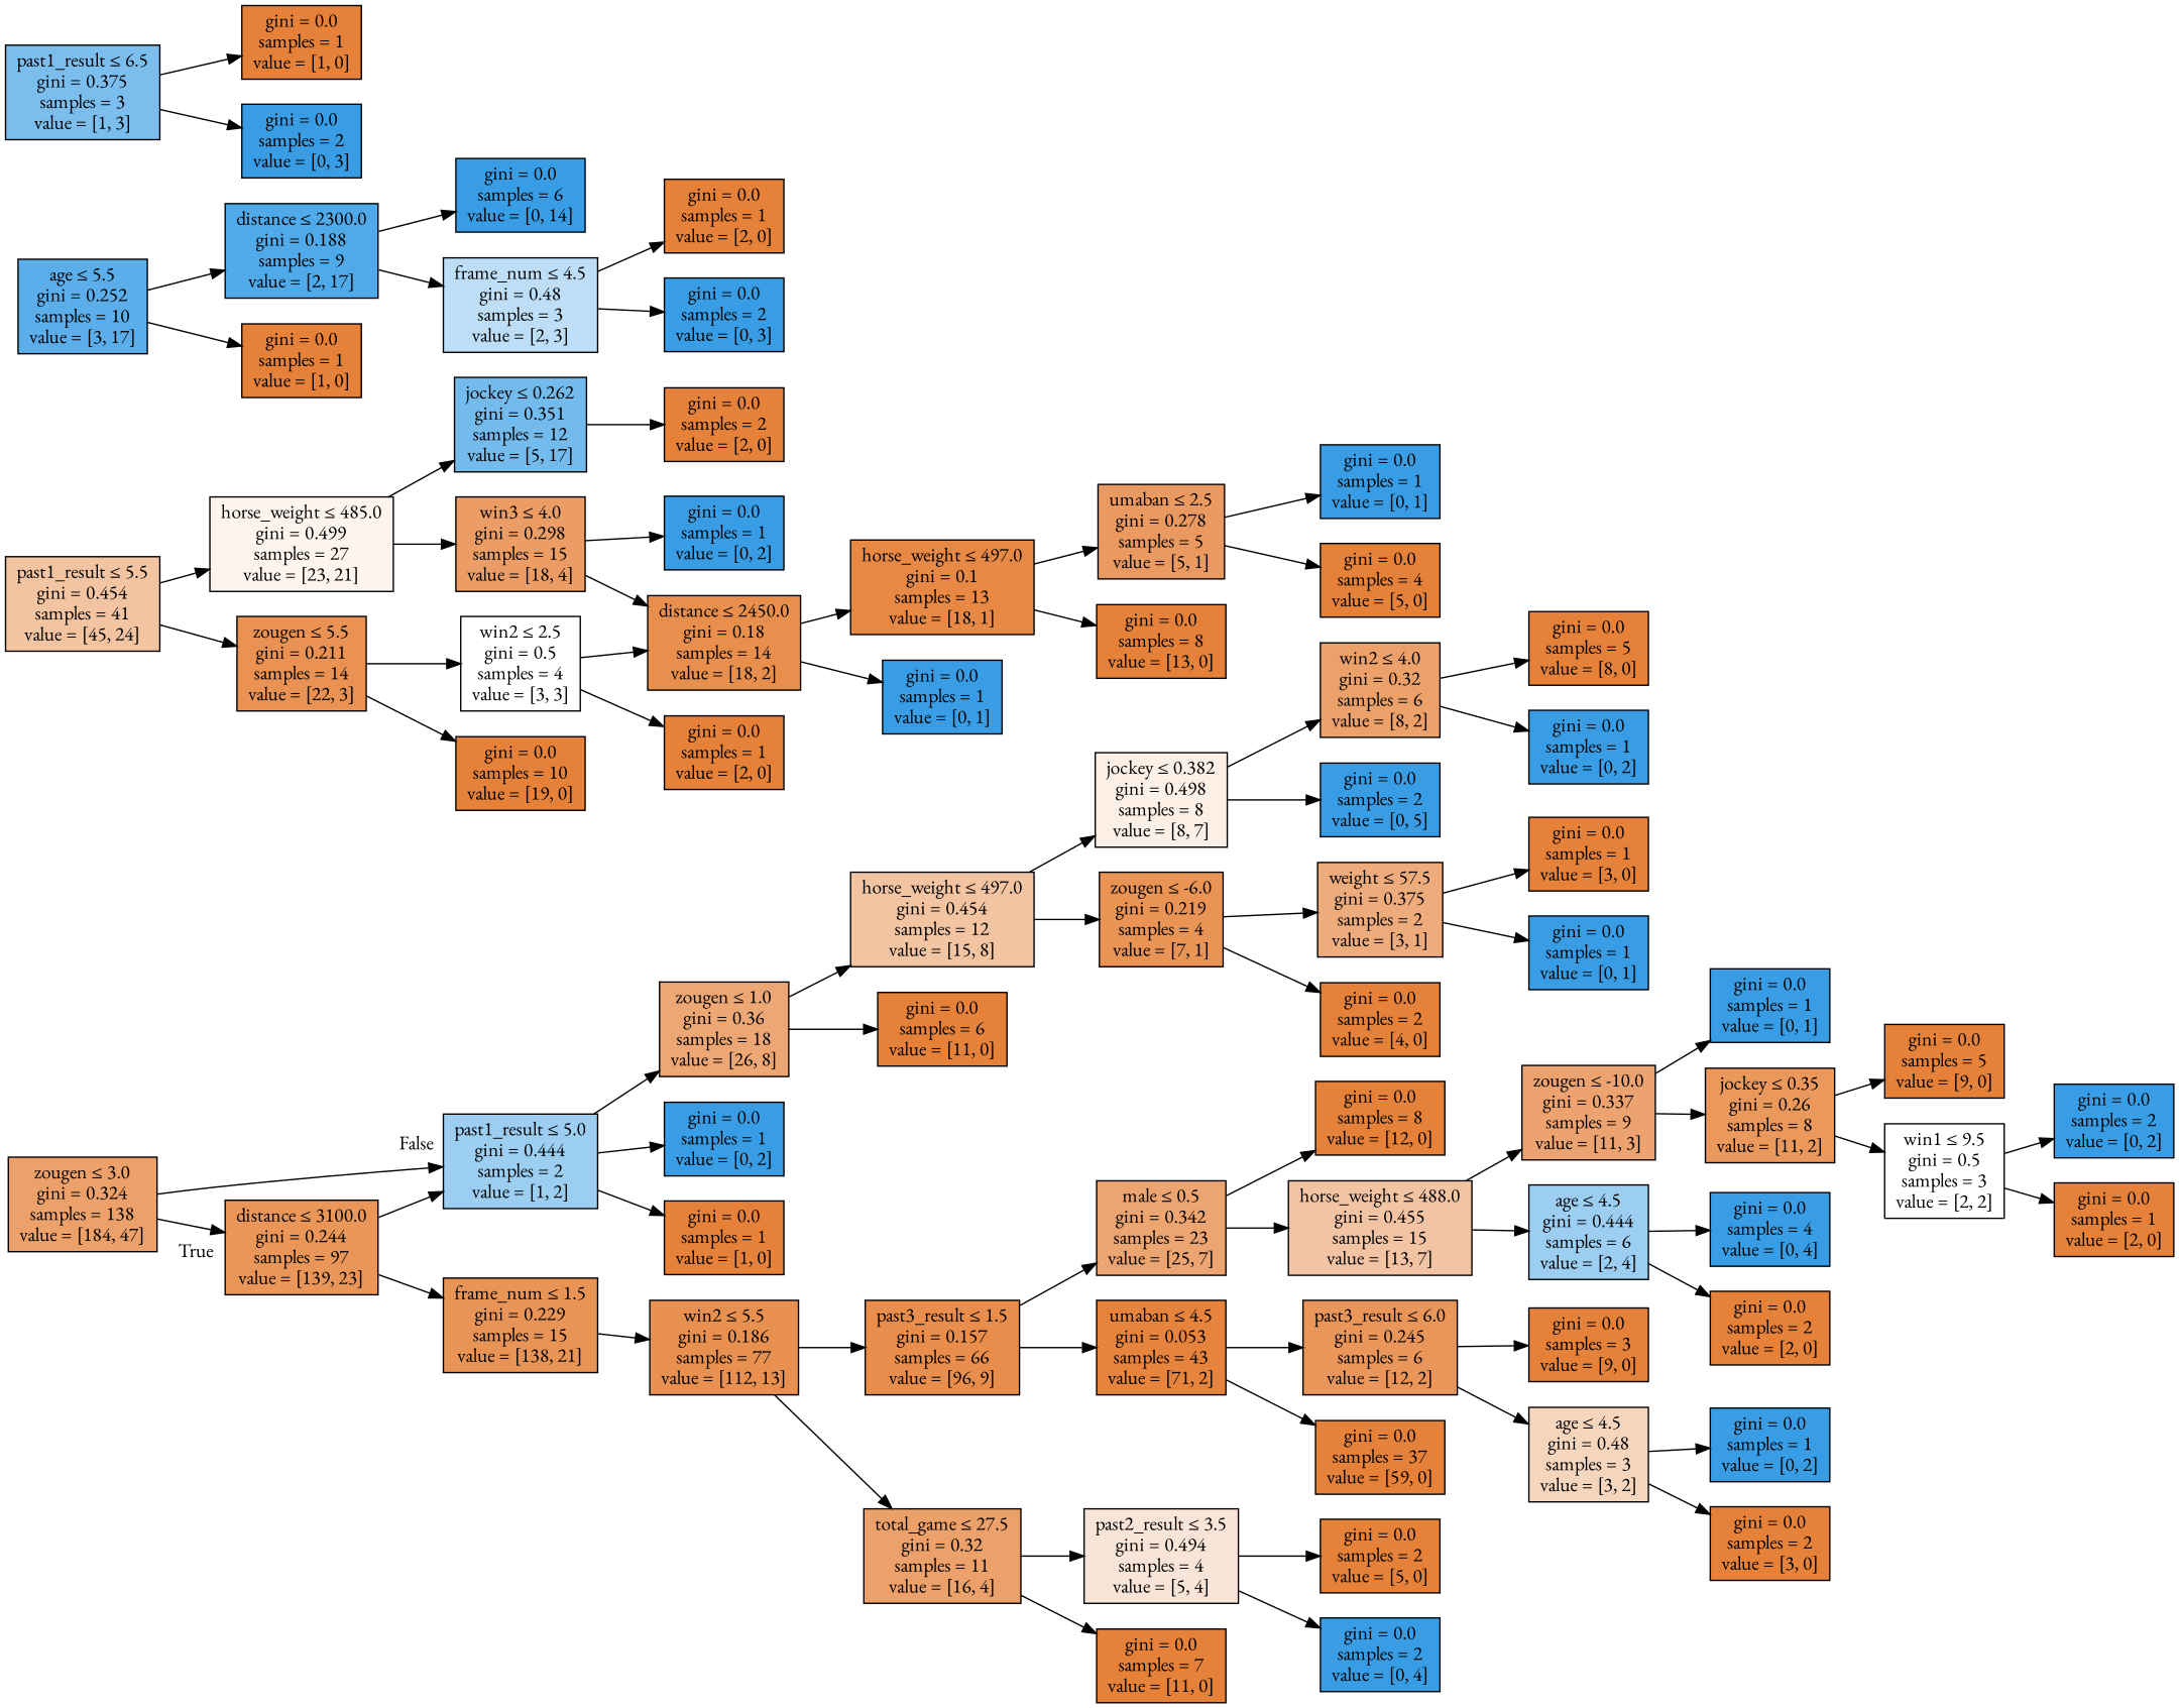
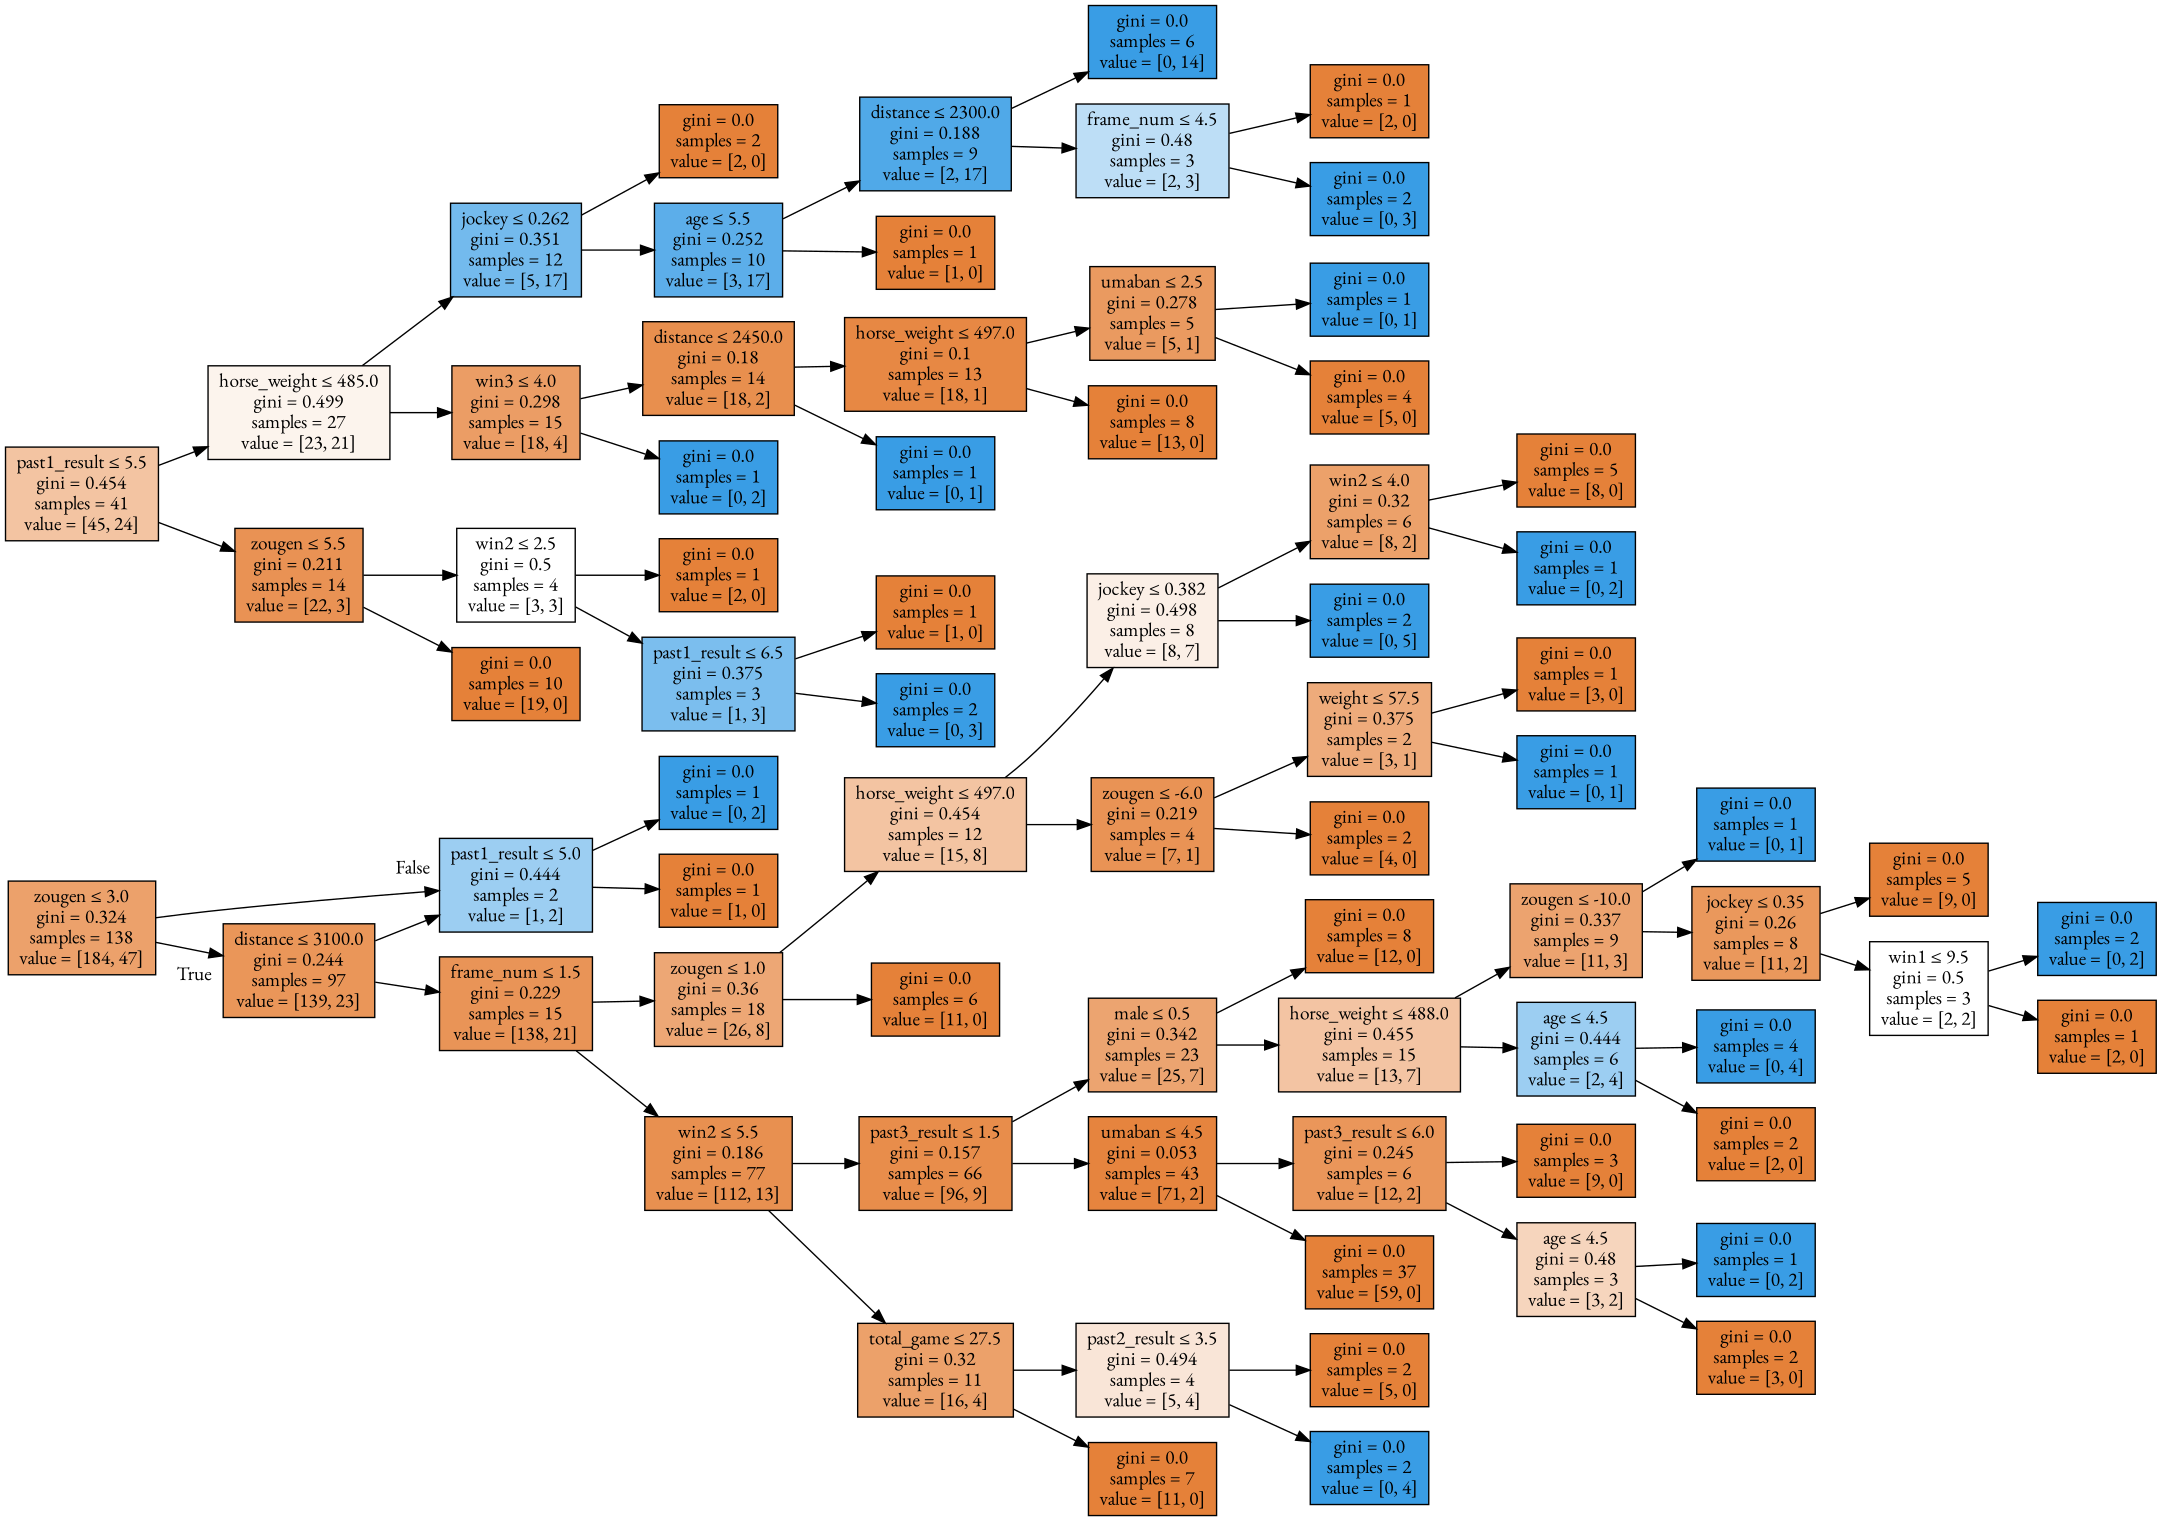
  digraph {
    fontname="EB Garamond"
    rankdir=LR
    node [color=black fillcolor="#e58139ff" fontname="EB Garamond" shape=box style=filled]
    edge [fontname="EB Garamond"]
    n1 [fillcolor="#e58139be" label=<zougen &le; 3.0<br/>gini = 0.324<br/>samples = 138<br/>value = [184, 47]>]
    n2 [fillcolor="#e58139d5" label=<distance &le; 3100.0<br/>gini = 0.244<br/>samples = 97<br/>value = [139, 23]>]
    n3 [fillcolor="#399de57f" label=<past1_result &le; 5.0<br/>gini = 0.444<br/>samples = 2<br/>value = [1, 2]>]
    n4 [fillcolor="#e58139d8" label=<frame_num &le; 1.5<br/>gini = 0.229<br/>samples = 15<br/>value = [138, 21]>]
    n5 [fillcolor="#e5813977" label=<past1_result &le; 5.5<br/>gini = 0.454<br/>samples = 41<br/>value = [45, 24]>]
    n6 [fillcolor="#e5813916" label=<horse_weight &le; 485.0<br/>gini = 0.499<br/>samples = 27<br/>value = [23, 21]>]
    n7 [fillcolor="#e58139dc" label=<zougen &le; 5.5<br/>gini = 0.211<br/>samples = 14<br/>value = [22, 3]>]
    n8 [fillcolor="#e58139b1" label=<zougen &le; 1.0<br/>gini = 0.36<br/>samples = 18<br/>value = [26, 8]>]
    n9 [fillcolor="#e58139e1" label=<win2 &le; 5.5<br/>gini = 0.186<br/>samples = 77<br/>value = [112, 13]>]
    n10 [fillcolor="#399de5ff" label=<gini = 0.0<br/>samples = 1<br/>value = [0, 2]>]
    n11 [label=<gini = 0.0<br/>samples = 1<br/>value = [1, 0]>]
    n12 [fillcolor="#e5813977" label=<horse_weight &le; 497.0<br/>gini = 0.454<br/>samples = 12<br/>value = [15, 8]>]
    n13 [label=<gini = 0.0<br/>samples = 6<br/>value = [11, 0]>]
    n14 [fillcolor="#e58139e7" label=<past3_result &le; 1.5<br/>gini = 0.157<br/>samples = 66<br/>value = [96, 9]>]
    n15 [fillcolor="#e58139bf" label=<total_game &le; 27.5<br/>gini = 0.32<br/>samples = 11<br/>value = [16, 4]>]
    n16 [fillcolor="#e5813920" label=<jockey &le; 0.382<br/>gini = 0.498<br/>samples = 8<br/>value = [8, 7]>]
    n17 [fillcolor="#e58139db" label=<zougen &le; -6.0<br/>gini = 0.219<br/>samples = 4<br/>value = [7, 1]>]
    n18 [fillcolor="#e58139bf" label=<win2 &le; 4.0<br/>gini = 0.32<br/>samples = 6<br/>value = [8, 2]>]
    n19 [fillcolor="#399de5ff" label=<gini = 0.0<br/>samples = 2<br/>value = [0, 5]>]
    n20 [fillcolor="#e58139aa" label=<weight &le; 57.5<br/>gini = 0.375<br/>samples = 2<br/>value = [3, 1]>]
    n21 [label=<gini = 0.0<br/>samples = 2<br/>value = [4, 0]>]
    n22 [label=<gini = 0.0<br/>samples = 5<br/>value = [8, 0]>]
    n23 [fillcolor="#399de5ff" label=<gini = 0.0<br/>samples = 1<br/>value = [0, 2]>]
    n24 [label=<gini = 0.0<br/>samples = 1<br/>value = [3, 0]>]
    n25 [fillcolor="#399de5ff" label=<gini = 0.0<br/>samples = 1<br/>value = [0, 1]>]
    n26 [fillcolor="#e58139b8" label=<male &le; 0.5<br/>gini = 0.342<br/>samples = 23<br/>value = [25, 7]>]
    n27 [fillcolor="#e58139f8" label=<umaban &le; 4.5<br/>gini = 0.053<br/>samples = 43<br/>value = [71, 2]>]
    n28 [fillcolor="#e5813933" label=<past2_result &le; 3.5<br/>gini = 0.494<br/>samples = 4<br/>value = [5, 4]>]
    n29 [label=<gini = 0.0<br/>samples = 7<br/>value = [11, 0]>]
    n30 [label=<gini = 0.0<br/>samples = 8<br/>value = [12, 0]>]
    n31 [fillcolor="#e5813976" label=<horse_weight &le; 488.0<br/>gini = 0.455<br/>samples = 15<br/>value = [13, 7]>]
    n32 [fillcolor="#e58139d4" label=<past3_result &le; 6.0<br/>gini = 0.245<br/>samples = 6<br/>value = [12, 2]>]
    n33 [label=<gini = 0.0<br/>samples = 37<br/>value = [59, 0]>]
    n34 [fillcolor="#e58139b9" label=<zougen &le; -10.0<br/>gini = 0.337<br/>samples = 9<br/>value = [11, 3]>]
    n35 [fillcolor="#399de57f" label=<age &le; 4.5<br/>gini = 0.444<br/>samples = 6<br/>value = [2, 4]>]
    n36 [fillcolor="#399de5ff" label=<gini = 0.0<br/>samples = 1<br/>value = [0, 1]>]
    n37 [fillcolor="#e58139d1" label=<jockey &le; 0.35<br/>gini = 0.26<br/>samples = 8<br/>value = [11, 2]>]
    n38 [fillcolor="#399de5ff" label=<gini = 0.0<br/>samples = 4<br/>value = [0, 4]>]
    n39 [label=<gini = 0.0<br/>samples = 2<br/>value = [2, 0]>]
    n40 [label=<gini = 0.0<br/>samples = 5<br/>value = [9, 0]>]
    n41 [fillcolor="#e5813900" label=<win1 &le; 9.5<br/>gini = 0.5<br/>samples = 3<br/>value = [2, 2]>]
    n42 [fillcolor="#399de5ff" label=<gini = 0.0<br/>samples = 2<br/>value = [0, 2]>]
    n43 [label=<gini = 0.0<br/>samples = 1<br/>value = [2, 0]>]
    n44 [label=<gini = 0.0<br/>samples = 3<br/>value = [9, 0]>]
    n45 [fillcolor="#e5813955" label=<age &le; 4.5<br/>gini = 0.48<br/>samples = 3<br/>value = [3, 2]>]
    n46 [fillcolor="#399de5ff" label=<gini = 0.0<br/>samples = 1<br/>value = [0, 2]>]
    n47 [label=<gini = 0.0<br/>samples = 2<br/>value = [3, 0]>]
    n48 [label=<gini = 0.0<br/>samples = 2<br/>value = [5, 0]>]
    n49 [fillcolor="#399de5ff" label=<gini = 0.0<br/>samples = 2<br/>value = [0, 4]>]
    n50 [fillcolor="#399de5b4" label=<jockey &le; 0.262<br/>gini = 0.351<br/>samples = 12<br/>value = [5, 17]>]
    n51 [fillcolor="#e58139c6" label=<win3 &le; 4.0<br/>gini = 0.298<br/>samples = 15<br/>value = [18, 4]>]
    n52 [fillcolor="#e5813900" label=<win2 &le; 2.5<br/>gini = 0.5<br/>samples = 4<br/>value = [3, 3]>]
    n53 [label=<gini = 0.0<br/>samples = 10<br/>value = [19, 0]>]
    n54 [label=<gini = 0.0<br/>samples = 2<br/>value = [2, 0]>]
    n55 [fillcolor="#399de5d2" label=<age &le; 5.5<br/>gini = 0.252<br/>samples = 10<br/>value = [3, 17]>]
    n56 [fillcolor="#e58139e3" label=<distance &le; 2450.0<br/>gini = 0.18<br/>samples = 14<br/>value = [18, 2]>]
    n57 [fillcolor="#399de5ff" label=<gini = 0.0<br/>samples = 1<br/>value = [0, 2]>]
    n58 [fillcolor="#399de5e1" label=<distance &le; 2300.0<br/>gini = 0.188<br/>samples = 9<br/>value = [2, 17]>]
    n59 [label=<gini = 0.0<br/>samples = 1<br/>value = [1, 0]>]
    n60 [fillcolor="#399de5ff" label=<gini = 0.0<br/>samples = 6<br/>value = [0, 14]>]
    n61 [fillcolor="#399de555" label=<frame_num &le; 4.5<br/>gini = 0.48<br/>samples = 3<br/>value = [2, 3]>]
    n62 [label=<gini = 0.0<br/>samples = 1<br/>value = [2, 0]>]
    n63 [fillcolor="#399de5ff" label=<gini = 0.0<br/>samples = 2<br/>value = [0, 3]>]
    n64 [fillcolor="#e58139f1" label=<horse_weight &le; 497.0<br/>gini = 0.1<br/>samples = 13<br/>value = [18, 1]>]
    n65 [fillcolor="#399de5ff" label=<gini = 0.0<br/>samples = 1<br/>value = [0, 1]>]
    n66 [fillcolor="#e58139cc" label=<umaban &le; 2.5<br/>gini = 0.278<br/>samples = 5<br/>value = [5, 1]>]
    n67 [label=<gini = 0.0<br/>samples = 8<br/>value = [13, 0]>]
    n68 [fillcolor="#399de5ff" label=<gini = 0.0<br/>samples = 1<br/>value = [0, 1]>]
    n69 [label=<gini = 0.0<br/>samples = 4<br/>value = [5, 0]>]
    n70 [label=<gini = 0.0<br/>samples = 1<br/>value = [2, 0]>]
    n71 [fillcolor="#399de5aa" label=<past1_result &le; 6.5<br/>gini = 0.375<br/>samples = 3<br/>value = [1, 3]>]
    n72 [label=<gini = 0.0<br/>samples = 1<br/>value = [1, 0]>]
    n73 [fillcolor="#399de5ff" label=<gini = 0.0<br/>samples = 2<br/>value = [0, 3]>]
    n1 -> n2 [headlabel=True labelangle=45 labeldistance=2.5]
    n1 -> n3 [headlabel=False labelangle=-45 labeldistance=2.5]
    n2 -> n3
    n2 -> n4
    n3 -> n10
    n3 -> n11
-   n3 -> n8
+   n4 -> n8
    n4 -> n9
    n5 -> n6
    n5 -> n7
    n6 -> n50
    n6 -> n51
    n7 -> n52
    n7 -> n53
    n8 -> n12
    n8 -> n13
    n9 -> n14
    n9 -> n15
    n12 -> n16
    n12 -> n17
    n14 -> n26
    n14 -> n27
    n15 -> n28
    n15 -> n29
    n16 -> n18
    n16 -> n19
    n17 -> n20
    n17 -> n21
    n18 -> n22
    n18 -> n23
    n20 -> n24
    n20 -> n25
    n26 -> n30
    n26 -> n31
    n27 -> n32
    n27 -> n33
    n28 -> n48
    n28 -> n49
    n31 -> n34
    n31 -> n35
    n32 -> n44
    n32 -> n45
    n34 -> n36
    n34 -> n37
    n35 -> n38
    n35 -> n39
    n37 -> n40
    n37 -> n41
    n41 -> n42
    n41 -> n43
    n45 -> n46
    n45 -> n47
    n50 -> n54
+   n50 -> n55
    n51 -> n56
    n51 -> n57
    n52 -> n70
-   n52 -> n56
+   n52 -> n71
    n55 -> n58
    n55 -> n59
    n56 -> n64
    n56 -> n65
    n58 -> n60
    n58 -> n61
    n61 -> n62
    n61 -> n63
    n64 -> n66
    n64 -> n67
    n66 -> n68
    n66 -> n69
    n71 -> n72
    n71 -> n73
  }
